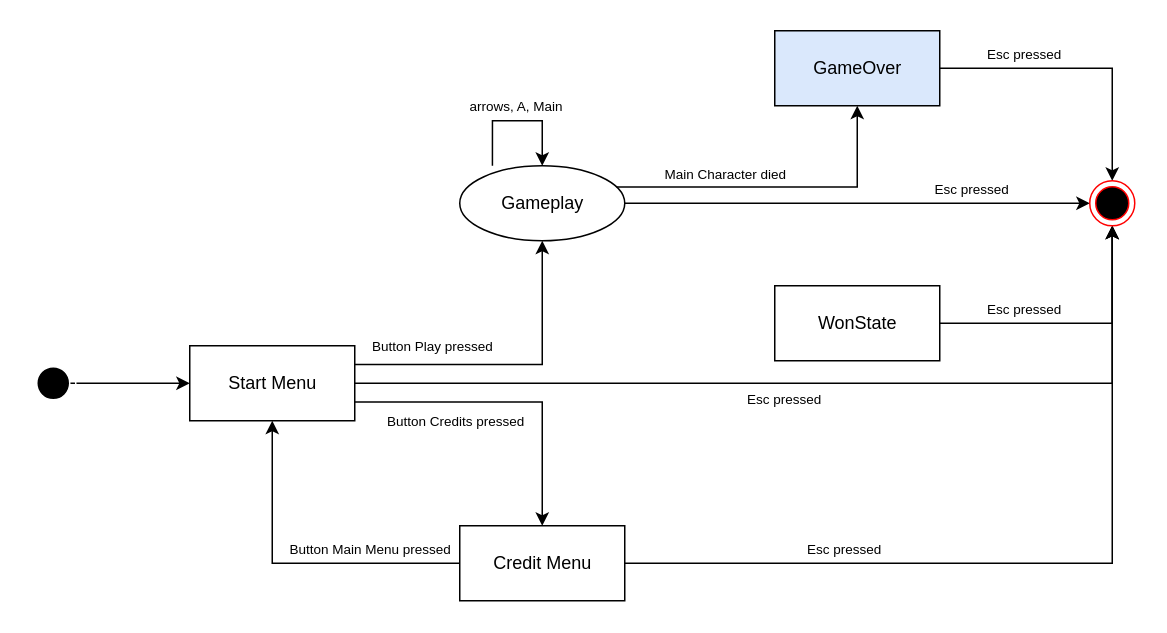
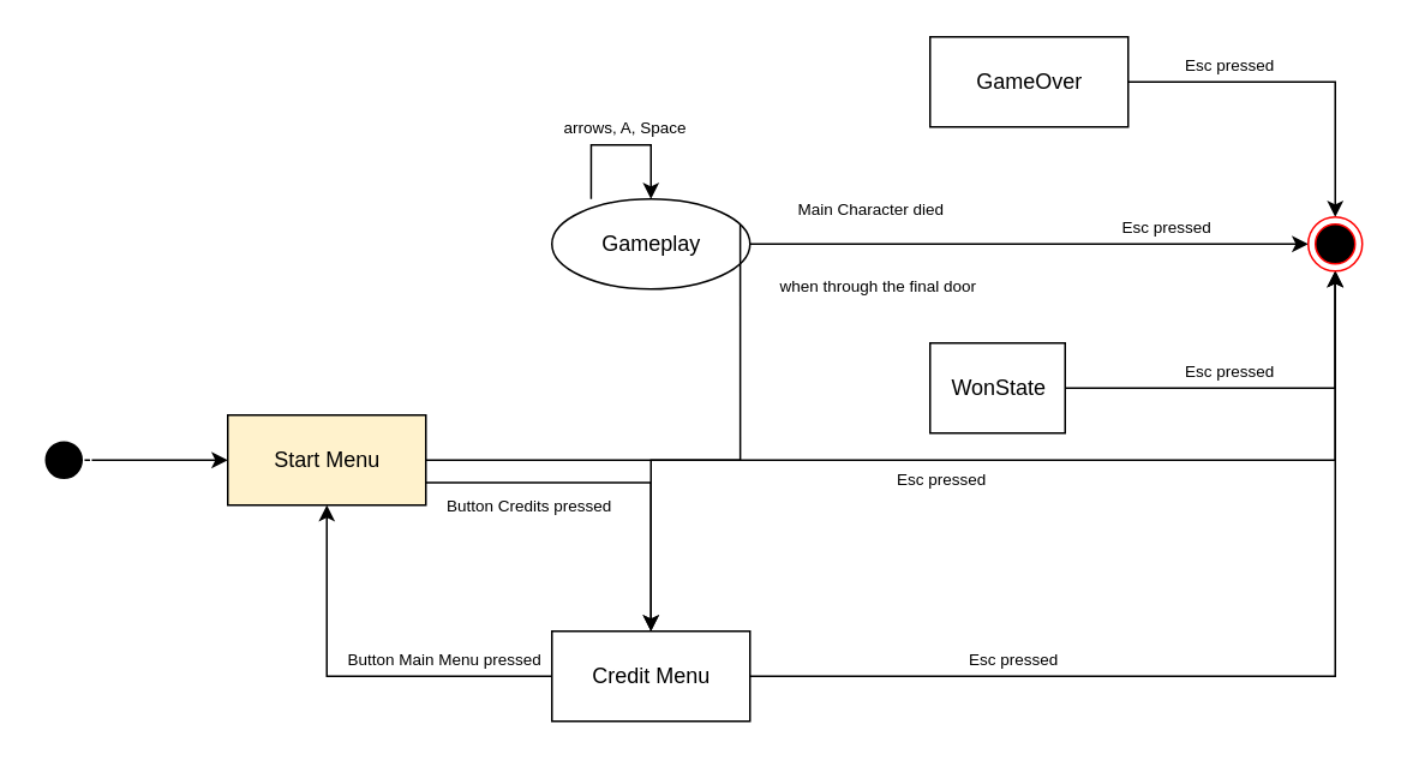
  <mxCell id="0" />
  <mxCell id="1" parent="0" />
  <mxCell id="2" style="edgeStyle=orthogonalEdgeStyle;rounded=0;orthogonalLoop=1;jettySize=auto;html=1;" parent="1" edge="1"><mxGeometry relative="1" as="geometry"><mxPoint x="126" y="255" as="targetPoint" /><mxPoint x="46" y="255" as="sourcePoint" /></mxGeometry></mxCell>
- <mxCell id="3" style="edgeStyle=orthogonalEdgeStyle;rounded=0;orthogonalLoop=1;jettySize=auto;html=1;exitX=1;exitY=0.25;exitDx=0;exitDy=0;" parent="1" source="5" target="7" edge="1"><mxGeometry relative="1" as="geometry" /></mxCell>
  <mxCell id="4" style="edgeStyle=orthogonalEdgeStyle;rounded=0;orthogonalLoop=1;jettySize=auto;html=1;entryX=0.5;entryY=1;entryDx=0;entryDy=0;" parent="1" source="5" target="19" edge="1"><mxGeometry relative="1" as="geometry" /></mxCell>
- <mxCell id="5" value="Start Menu" style="html=1;strokeColor=#000000;" parent="1" vertex="1"><mxGeometry x="126" y="230" width="110" height="50" as="geometry" /></mxCell>
+ <mxCell id="5" value="Start Menu" style="html=1;strokeColor=#000000;fillColor=#fff2cc;" parent="1" vertex="1"><mxGeometry x="126" y="230" width="110" height="50" as="geometry" /></mxCell>
  <mxCell id="6" style="edgeStyle=orthogonalEdgeStyle;rounded=0;orthogonalLoop=1;jettySize=auto;html=1;entryX=0;entryY=0.5;entryDx=0;entryDy=0;" parent="1" source="7" target="19" edge="1"><mxGeometry relative="1" as="geometry"><mxPoint x="696" y="135" as="targetPoint" /><Array as="points" /></mxGeometry></mxCell>
  <mxCell id="7" value="Gameplay" style="ellipse;html=1;strokeColor=#000000;" parent="1" vertex="1"><mxGeometry x="306" y="110" width="110" height="50" as="geometry" /></mxCell>
  <mxCell id="8" style="edgeStyle=orthogonalEdgeStyle;rounded=0;orthogonalLoop=1;jettySize=auto;html=1;entryX=0.5;entryY=0;entryDx=0;entryDy=0;exitX=1;exitY=0.75;exitDx=0;exitDy=0;" parent="1" source="5" target="11" edge="1"><mxGeometry relative="1" as="geometry"><mxPoint x="236" y="260.167" as="sourcePoint" /><mxPoint x="361" y="335.5" as="targetPoint" /></mxGeometry></mxCell>
  <mxCell id="9" style="edgeStyle=orthogonalEdgeStyle;rounded=0;orthogonalLoop=1;jettySize=auto;html=1;entryX=0.5;entryY=1;entryDx=0;entryDy=0;" parent="1" source="11" target="5" edge="1"><mxGeometry relative="1" as="geometry" /></mxCell>
  <mxCell id="10" style="edgeStyle=orthogonalEdgeStyle;rounded=0;orthogonalLoop=1;jettySize=auto;html=1;entryX=0.5;entryY=1;entryDx=0;entryDy=0;" parent="1" source="11" target="19" edge="1"><mxGeometry relative="1" as="geometry" /></mxCell>
  <mxCell id="11" value="Credit Menu" style="html=1;strokeColor=#000000;" parent="1" vertex="1"><mxGeometry x="306" y="350" width="110" height="50" as="geometry" /></mxCell>
- <mxCell id="12" value="&lt;font style=&quot;font-size: 9px&quot;&gt;Button Credits pressed&lt;/font&gt;" style="text;html=1;resizable=0;points=[];autosize=1;align=left;verticalAlign=top;spacingTop=-4;" parent="1" vertex="1"><mxGeometry x="256" y="270" width="110" height="20" as="geometry" /></mxCell>
- <mxCell id="13" value="&lt;font style=&quot;font-size: 9px&quot;&gt;Button Play pressed&lt;/font&gt;" style="text;html=1;resizable=0;points=[];autosize=1;align=left;verticalAlign=top;spacingTop=-4;" parent="1" vertex="1"><mxGeometry x="246" y="220" width="100" height="20" as="geometry" /></mxCell>
+ <mxCell id="12" value="&lt;font style=&quot;font-size: 9px&quot;&gt;Button Credits pressed&lt;/font&gt;" style="text;html=1;resizable=0;points=[];autosize=1;align=left;verticalAlign=top;spacingTop=-4;" parent="1" vertex="1"><mxGeometry x="246" y="270" width="110" height="20" as="geometry" /></mxCell>
  <mxCell id="14" style="edgeStyle=orthogonalEdgeStyle;rounded=0;orthogonalLoop=1;jettySize=auto;html=1;entryX=0.5;entryY=1;entryDx=0;entryDy=0;" parent="1" source="15" target="19" edge="1"><mxGeometry relative="1" as="geometry" /></mxCell>
- <mxCell id="15" value="WonState" style="html=1;strokeColor=#000000;" parent="1" vertex="1"><mxGeometry x="516" y="190" width="110" height="50" as="geometry" /></mxCell>
- <mxCell id="16" style="edgeStyle=orthogonalEdgeStyle;rounded=0;orthogonalLoop=1;jettySize=auto;html=1;exitX=1;exitY=0.25;exitDx=0;exitDy=0;entryX=0.5;entryY=1;entryDx=0;entryDy=0;" parent="1" source="7" target="18" edge="1"><mxGeometry relative="1" as="geometry"><mxPoint x="416" y="120" as="sourcePoint" /><mxPoint x="566" y="70" as="targetPoint" /></mxGeometry></mxCell>
+ <mxCell id="15" value="WonState" style="html=1;strokeColor=#000000;" parent="1" vertex="1"><mxGeometry x="516" y="190" width="75" height="50" as="geometry" /></mxCell>
+ <mxCell id="16" style="edgeStyle=orthogonalEdgeStyle;rounded=0;orthogonalLoop=1;jettySize=auto;html=1;exitX=1;exitY=0.25;exitDx=0;exitDy=0;" parent="1" source="7" target="11" edge="1"><mxGeometry relative="1" as="geometry"><mxPoint x="416" y="120" as="sourcePoint" /><mxPoint x="566" y="70" as="targetPoint" /></mxGeometry></mxCell>
  <mxCell id="17" style="edgeStyle=orthogonalEdgeStyle;rounded=0;orthogonalLoop=1;jettySize=auto;html=1;entryX=0.5;entryY=0;entryDx=0;entryDy=0;" parent="1" source="18" target="19" edge="1"><mxGeometry relative="1" as="geometry" /></mxCell>
- <mxCell id="18" value="GameOver" style="html=1;strokeColor=#000000;fillColor=#dae8fc;" parent="1" vertex="1"><mxGeometry x="516" y="20" width="110" height="50" as="geometry" /></mxCell>
+ <mxCell id="18" value="GameOver" style="html=1;strokeColor=#000000;" parent="1" vertex="1"><mxGeometry x="516" y="20" width="110" height="50" as="geometry" /></mxCell>
  <mxCell id="19" value="" style="ellipse;html=1;shape=endState;fillColor=#000000;strokeColor=#ff0000;" parent="1" vertex="1"><mxGeometry x="726" y="120" width="30" height="30" as="geometry" /></mxCell>
  <mxCell id="20" value="&lt;font style=&quot;font-size: 9px&quot;&gt;Button Main Menu pressed&lt;/font&gt;" style="text;html=1;resizable=0;points=[];autosize=1;align=left;verticalAlign=top;spacingTop=-4;" parent="1" vertex="1"><mxGeometry x="191" y="355" width="120" height="20" as="geometry" /></mxCell>
  <mxCell id="21" value="&lt;font style=&quot;font-size: 9px&quot;&gt;Esc pressed&lt;/font&gt;" style="text;html=1;resizable=0;points=[];autosize=1;align=left;verticalAlign=top;spacingTop=-4;" parent="1" vertex="1"><mxGeometry x="496" y="255" width="70" height="20" as="geometry" /></mxCell>
  <mxCell id="22" value="&lt;font style=&quot;font-size: 9px&quot;&gt;Esc pressed&lt;/font&gt;" style="text;html=1;resizable=0;points=[];autosize=1;align=left;verticalAlign=top;spacingTop=-4;" parent="1" vertex="1"><mxGeometry x="536" y="355" width="70" height="20" as="geometry" /></mxCell>
  <mxCell id="23" value="&lt;font style=&quot;font-size: 9px&quot;&gt;Esc pressed&lt;/font&gt;" style="text;html=1;resizable=0;points=[];autosize=1;align=left;verticalAlign=top;spacingTop=-4;" parent="1" vertex="1"><mxGeometry x="656" y="25" width="70" height="20" as="geometry" /></mxCell>
  <mxCell id="24" value="&lt;font style=&quot;font-size: 9px&quot;&gt;Esc pressed&lt;/font&gt;" style="text;html=1;resizable=0;points=[];autosize=1;align=left;verticalAlign=top;spacingTop=-4;" parent="1" vertex="1"><mxGeometry x="621" y="115" width="70" height="20" as="geometry" /></mxCell>
  <mxCell id="25" value="&lt;font style=&quot;font-size: 9px&quot;&gt;Main Character died&lt;/font&gt;" style="text;html=1;resizable=0;points=[];autosize=1;align=left;verticalAlign=top;spacingTop=-4;" parent="1" vertex="1"><mxGeometry x="441" y="105" width="100" height="20" as="geometry" /></mxCell>
  <mxCell id="26" value="&lt;font style=&quot;font-size: 9px&quot;&gt;Esc pressed&lt;/font&gt;" style="text;html=1;resizable=0;points=[];autosize=1;align=left;verticalAlign=top;spacingTop=-4;" parent="1" vertex="1"><mxGeometry x="656" y="195" width="70" height="20" as="geometry" /></mxCell>
+ <mxCell id="27" value="&lt;font style=&quot;font-size: 9px&quot;&gt;when through the final door&lt;/font&gt;" style="text;html=1;resizable=0;points=[];autosize=1;align=left;verticalAlign=top;spacingTop=-4;" parent="1" vertex="1"><mxGeometry x="431" y="147.5" width="120" height="20" as="geometry" /></mxCell>
  <mxCell id="28" value="" style="ellipse;html=1;shape=endState;fillColor=#000000;strokeColor=#FFFFFF;" parent="1" vertex="1"><mxGeometry x="20" y="240" width="30" height="30" as="geometry" /></mxCell>
  <mxCell id="29" style="edgeStyle=orthogonalEdgeStyle;rounded=0;orthogonalLoop=1;jettySize=auto;html=1;exitX=0.198;exitY=0.001;exitDx=0;exitDy=0;exitPerimeter=0;entryX=0.5;entryY=0;entryDx=0;entryDy=0;" edge="1" parent="1" source="7" target="7"><mxGeometry relative="1" as="geometry"><mxPoint x="406" y="70" as="targetPoint" /><mxPoint x="326" y="34.5" as="sourcePoint" /><Array as="points"><mxPoint x="328" y="80" /><mxPoint x="361" y="80" /></Array></mxGeometry></mxCell>
- <mxCell id="30" value="&lt;font style=&quot;font-size: 9px&quot;&gt;arrows, A, Main&lt;/font&gt;" style="text;html=1;resizable=0;points=[];autosize=1;align=left;verticalAlign=top;spacingTop=-4;" vertex="1" parent="1"><mxGeometry x="311" y="60" width="80" height="20" as="geometry" /></mxCell>
+ <mxCell id="30" value="&lt;font style=&quot;font-size: 9px&quot;&gt;arrows, A, Space&lt;/font&gt;" style="text;html=1;resizable=0;points=[];autosize=1;align=left;verticalAlign=top;spacingTop=-4;" vertex="1" parent="1"><mxGeometry x="311" y="60" width="80" height="20" as="geometry" /></mxCell>
